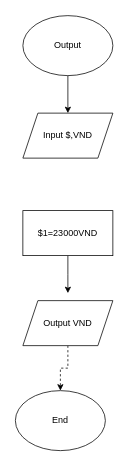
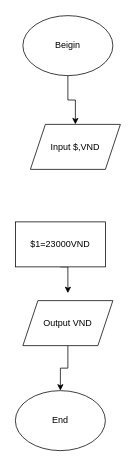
  <mxCell id="0" />
  <mxCell id="1" parent="0" />
  <mxCell id="2" style="edgeStyle=orthogonalEdgeStyle;rounded=0;orthogonalLoop=1;jettySize=auto;html=1;exitX=0.5;exitY=1;exitDx=0;exitDy=0;entryX=0.5;entryY=0;entryDx=0;entryDy=0;" edge="1" parent="1" source="3" target="9"><mxGeometry relative="1" as="geometry" /></mxCell>
- <mxCell id="3" value="Output" style="ellipse;whiteSpace=wrap;html=1;" vertex="1" parent="1"><mxGeometry x="30" y="20" width="120" height="80" as="geometry" /></mxCell>
+ <mxCell id="3" value="Beigin" style="ellipse;whiteSpace=wrap;html=1;" vertex="1" parent="1"><mxGeometry x="30" y="20" width="120" height="80" as="geometry" /></mxCell>
  <mxCell id="4" style="edgeStyle=orthogonalEdgeStyle;rounded=0;orthogonalLoop=1;jettySize=auto;html=1;exitX=0.5;exitY=1;exitDx=0;exitDy=0;" edge="1" parent="1" source="5"><mxGeometry relative="1" as="geometry"><mxPoint x="90" y="390" as="targetPoint" /></mxGeometry></mxCell>
- <mxCell id="5" value="$1=23000VND" style="rounded=0;whiteSpace=wrap;html=1;" vertex="1" parent="1"><mxGeometry x="30" y="280" width="120" height="60" as="geometry" /></mxCell>
- <mxCell id="6" style="edgeStyle=orthogonalEdgeStyle;rounded=0;orthogonalLoop=1;jettySize=auto;html=1;exitX=0.5;exitY=1;exitDx=0;exitDy=0;dashed=1;" edge="1" parent="1" source="7" target="8"><mxGeometry relative="1" as="geometry" /></mxCell>
+ <mxCell id="5" value="$1=23000VND" style="rounded=0;whiteSpace=wrap;html=1;" vertex="1" parent="1"><mxGeometry x="20" y="295" width="120" height="60" as="geometry" /></mxCell>
+ <mxCell id="6" style="edgeStyle=orthogonalEdgeStyle;rounded=0;orthogonalLoop=1;jettySize=auto;html=1;exitX=0.5;exitY=1;exitDx=0;exitDy=0;" edge="1" parent="1" source="7" target="8"><mxGeometry relative="1" as="geometry" /></mxCell>
  <mxCell id="7" value="Output VND" style="shape=parallelogram;perimeter=parallelogramPerimeter;whiteSpace=wrap;html=1;fixedSize=1;" vertex="1" parent="1"><mxGeometry x="30" y="400" width="120" height="60" as="geometry" /></mxCell>
  <mxCell id="8" value="End" style="ellipse;whiteSpace=wrap;html=1;" vertex="1" parent="1"><mxGeometry x="20" y="520" width="120" height="80" as="geometry" /></mxCell>
- <mxCell id="9" value="Input $,VND" style="shape=parallelogram;perimeter=parallelogramPerimeter;whiteSpace=wrap;html=1;fixedSize=1;" vertex="1" parent="1"><mxGeometry x="30" y="150" width="120" height="60" as="geometry" /></mxCell>
+ <mxCell id="9" value="Input $,VND" style="shape=parallelogram;perimeter=parallelogramPerimeter;whiteSpace=wrap;html=1;fixedSize=1;" vertex="1" parent="1"><mxGeometry x="40" y="165" width="120" height="60" as="geometry" /></mxCell>
